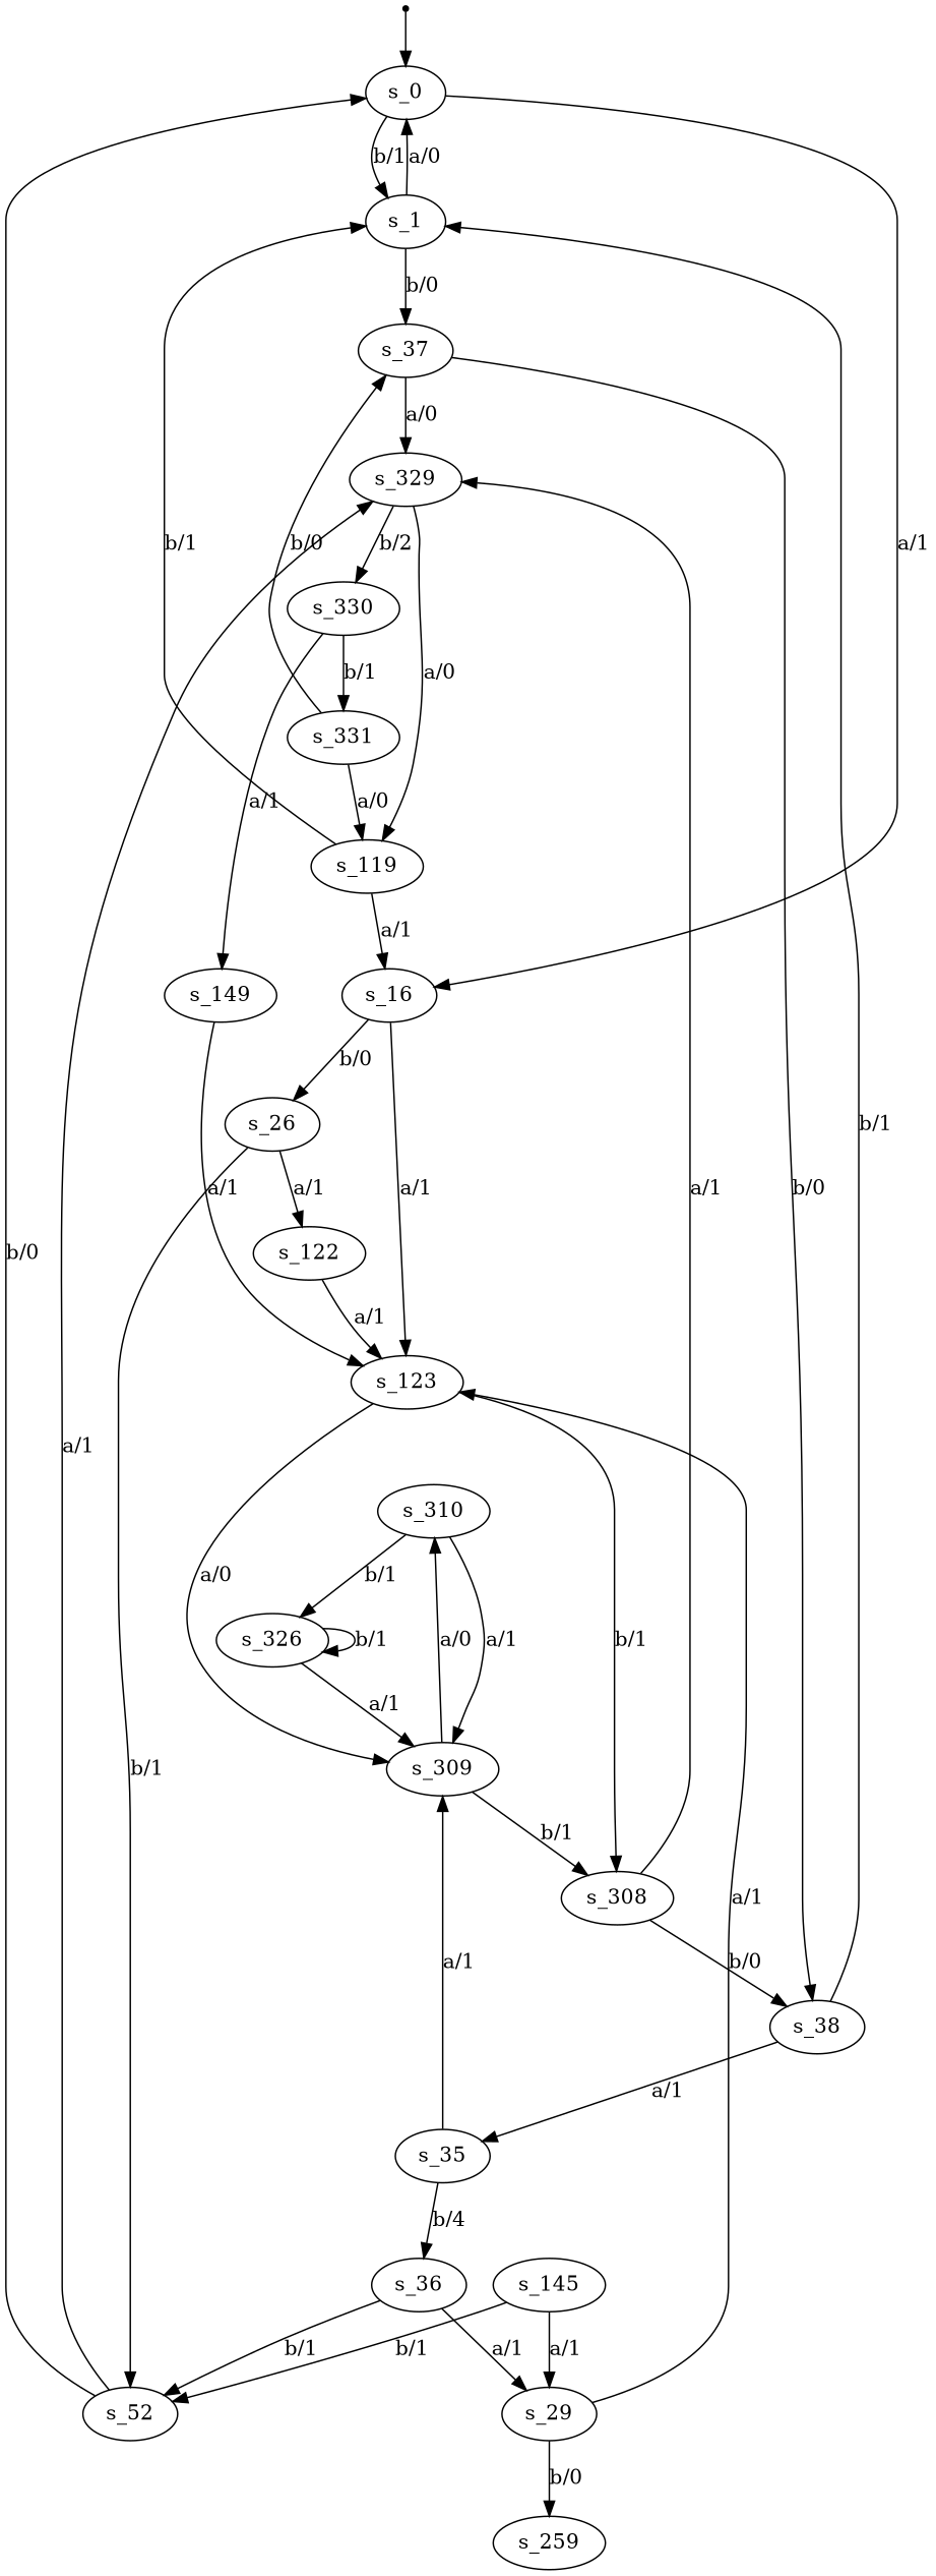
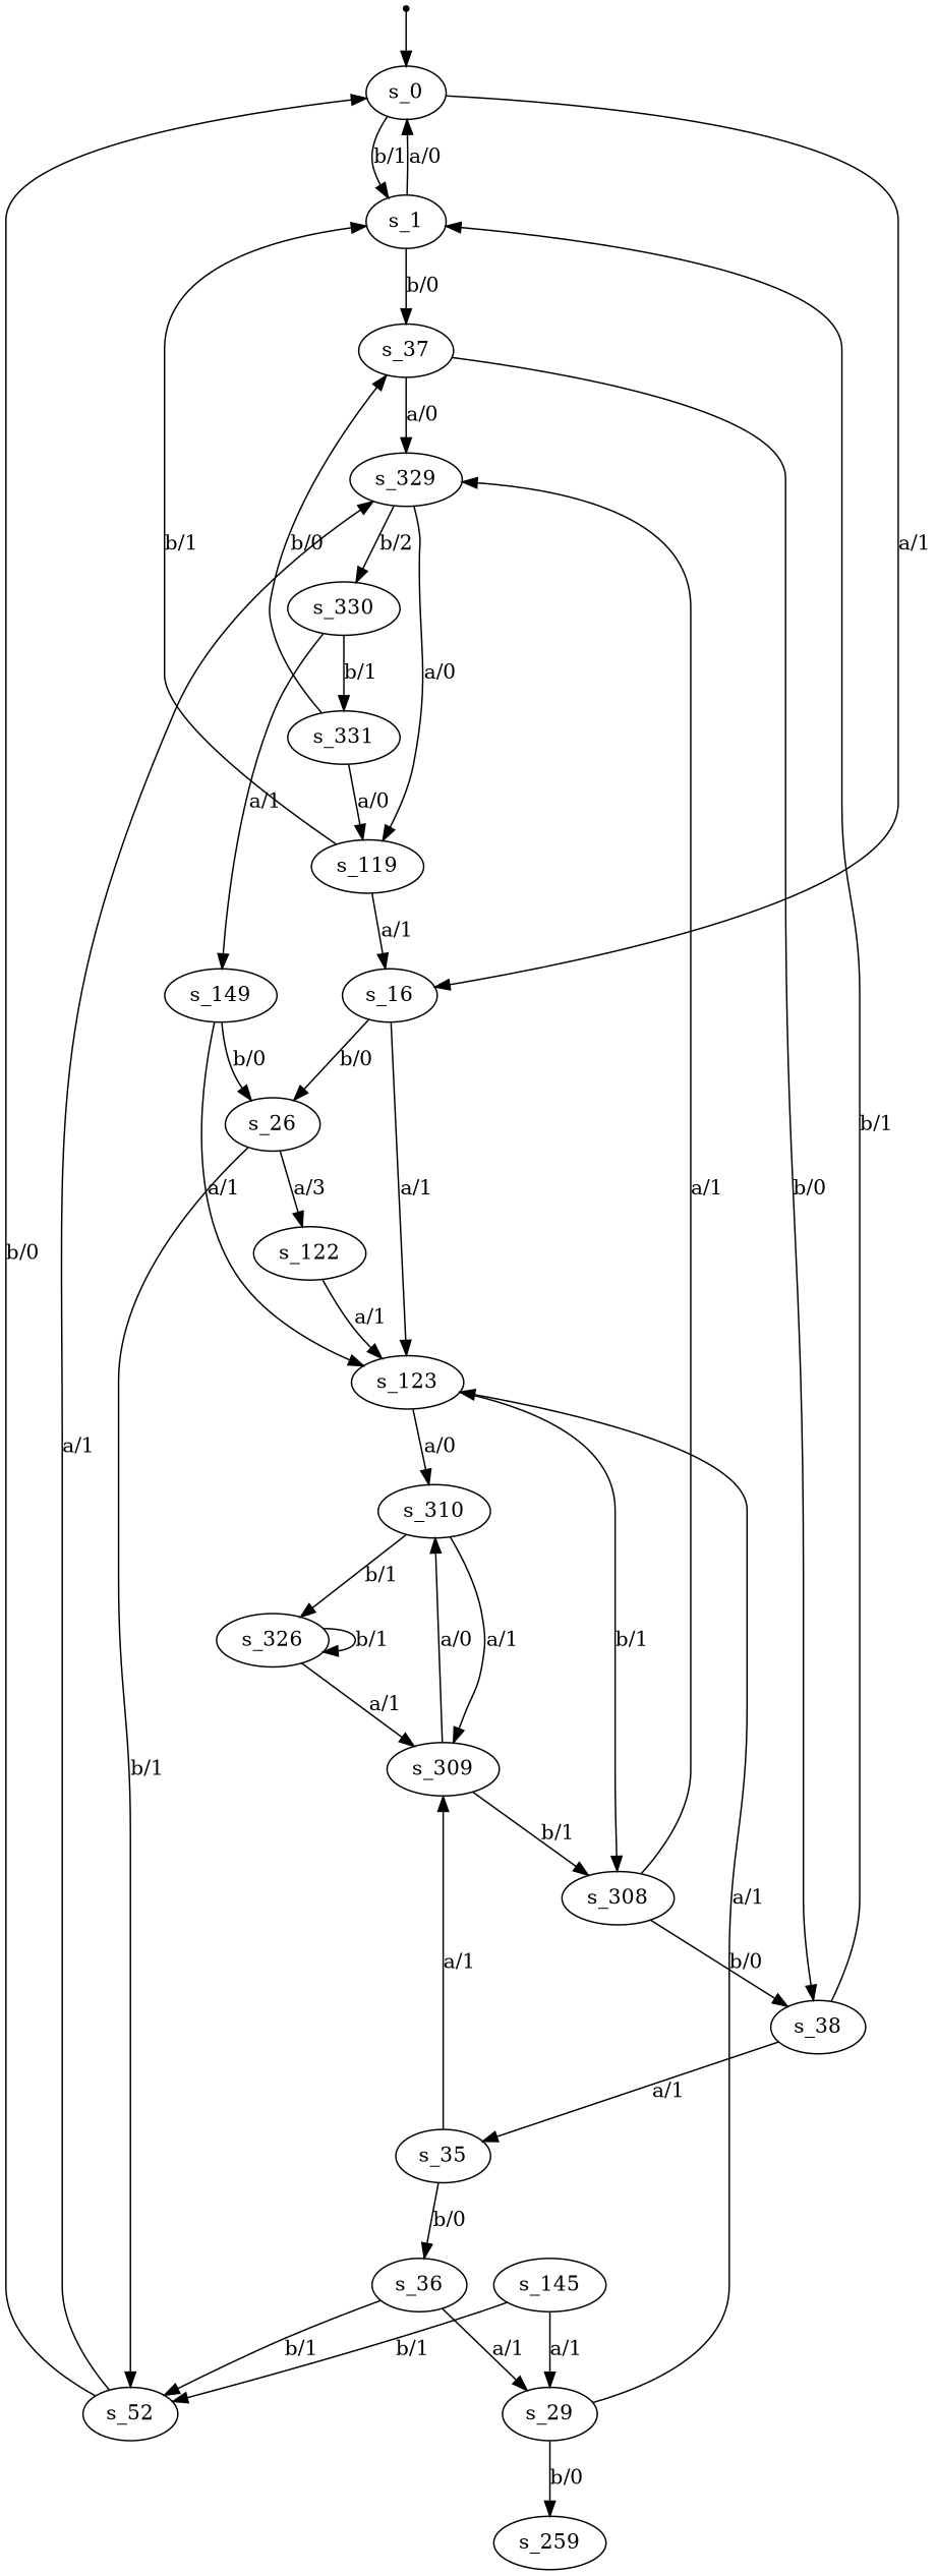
  digraph {
    s_0 [root=true]
    s_1
    n3 [label=s_16]
    s_37
    s_26
    s_123
    s_329
    s_38
    s_52
    s_122
    s_310
    n12 [label=s_308]
    s_119
    s_330
    s_149
    s_331
    s_35
    s_36
    s_309
    s_29
    s_259
    s_326
    s_145
    qi [shape=point]
    s_0 -> s_1 [label="b/1"]
    s_0 -> n3 [label="a/1"]
    s_1 -> s_0 [label="a/0"]
    s_1 -> s_37 [label="b/0"]
    n3 -> s_26 [label="b/0"]
    n3 -> s_123 [label="a/1"]
    s_37 -> s_329 [label="a/0"]
    s_37 -> s_38 [label="b/0"]
    s_26 -> s_52 [label="b/1"]
-   s_26 -> s_122 [label="a/1"]
-   s_123 -> s_309 [label="a/0"]
+   s_26 -> s_122 [label="a/3"]
+   s_123 -> s_310 [label="a/0"]
    s_123 -> n12 [label="b/1"]
    s_329 -> s_119 [label="a/0"]
    s_329 -> s_330 [label="b/2"]
    s_38 -> s_1 [label="b/1"]
    s_38 -> s_35 [label="a/1"]
    s_52 -> s_0 [label="b/0"]
    s_52 -> s_329 [label="a/1"]
    s_122 -> s_123 [label="a/1"]
    s_310 -> s_309 [label="a/1"]
    s_310 -> s_326 [label="b/1"]
    n12 -> s_329 [label="a/1"]
    n12 -> s_38 [label="b/0"]
    s_119 -> s_1 [label="b/1"]
    s_119 -> n3 [label="a/1"]
    s_330 -> s_149 [label="a/1"]
    s_330 -> s_331 [label="b/1"]
+   s_149 -> s_26 [label="b/0"]
    s_149 -> s_123 [label="a/1"]
    s_331 -> s_37 [label="b/0"]
    s_331 -> s_119 [label="a/0"]
-   s_35 -> s_36 [label="b/4"]
+   s_35 -> s_36 [label="b/0"]
    s_35 -> s_309 [label="a/1"]
    s_36 -> s_52 [label="b/1"]
    s_36 -> s_29 [label="a/1"]
    s_309 -> s_310 [label="a/0"]
    s_309 -> n12 [label="b/1"]
    s_29 -> s_123 [label="a/1"]
    s_29 -> s_259 [label="b/0"]
    s_326 -> s_309 [label="a/1"]
    s_326 -> s_326 [label="b/1"]
    s_145 -> s_52 [label="b/1"]
    s_145 -> s_29 [label="a/1"]
    qi -> s_0
  }
